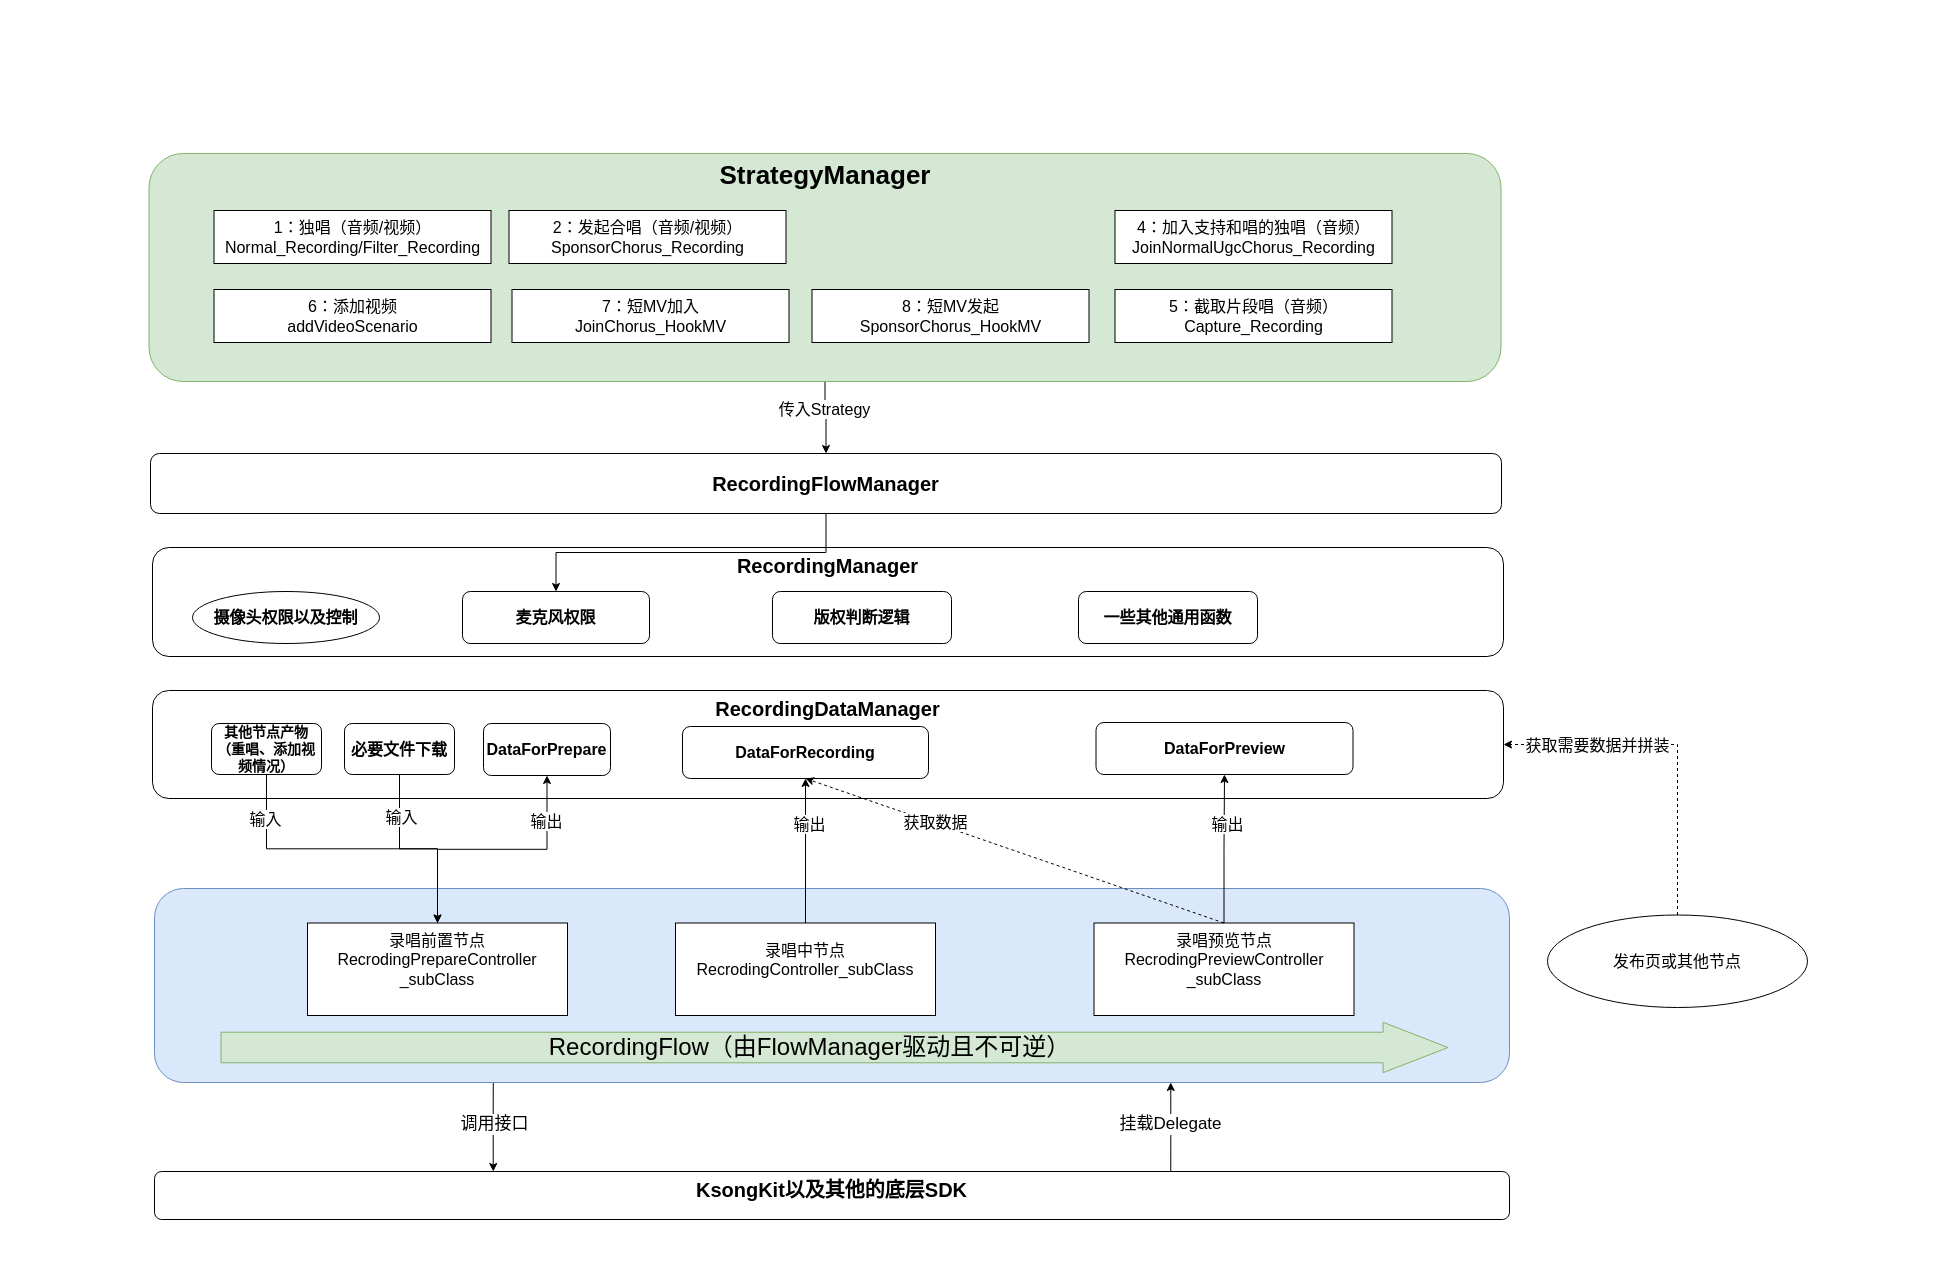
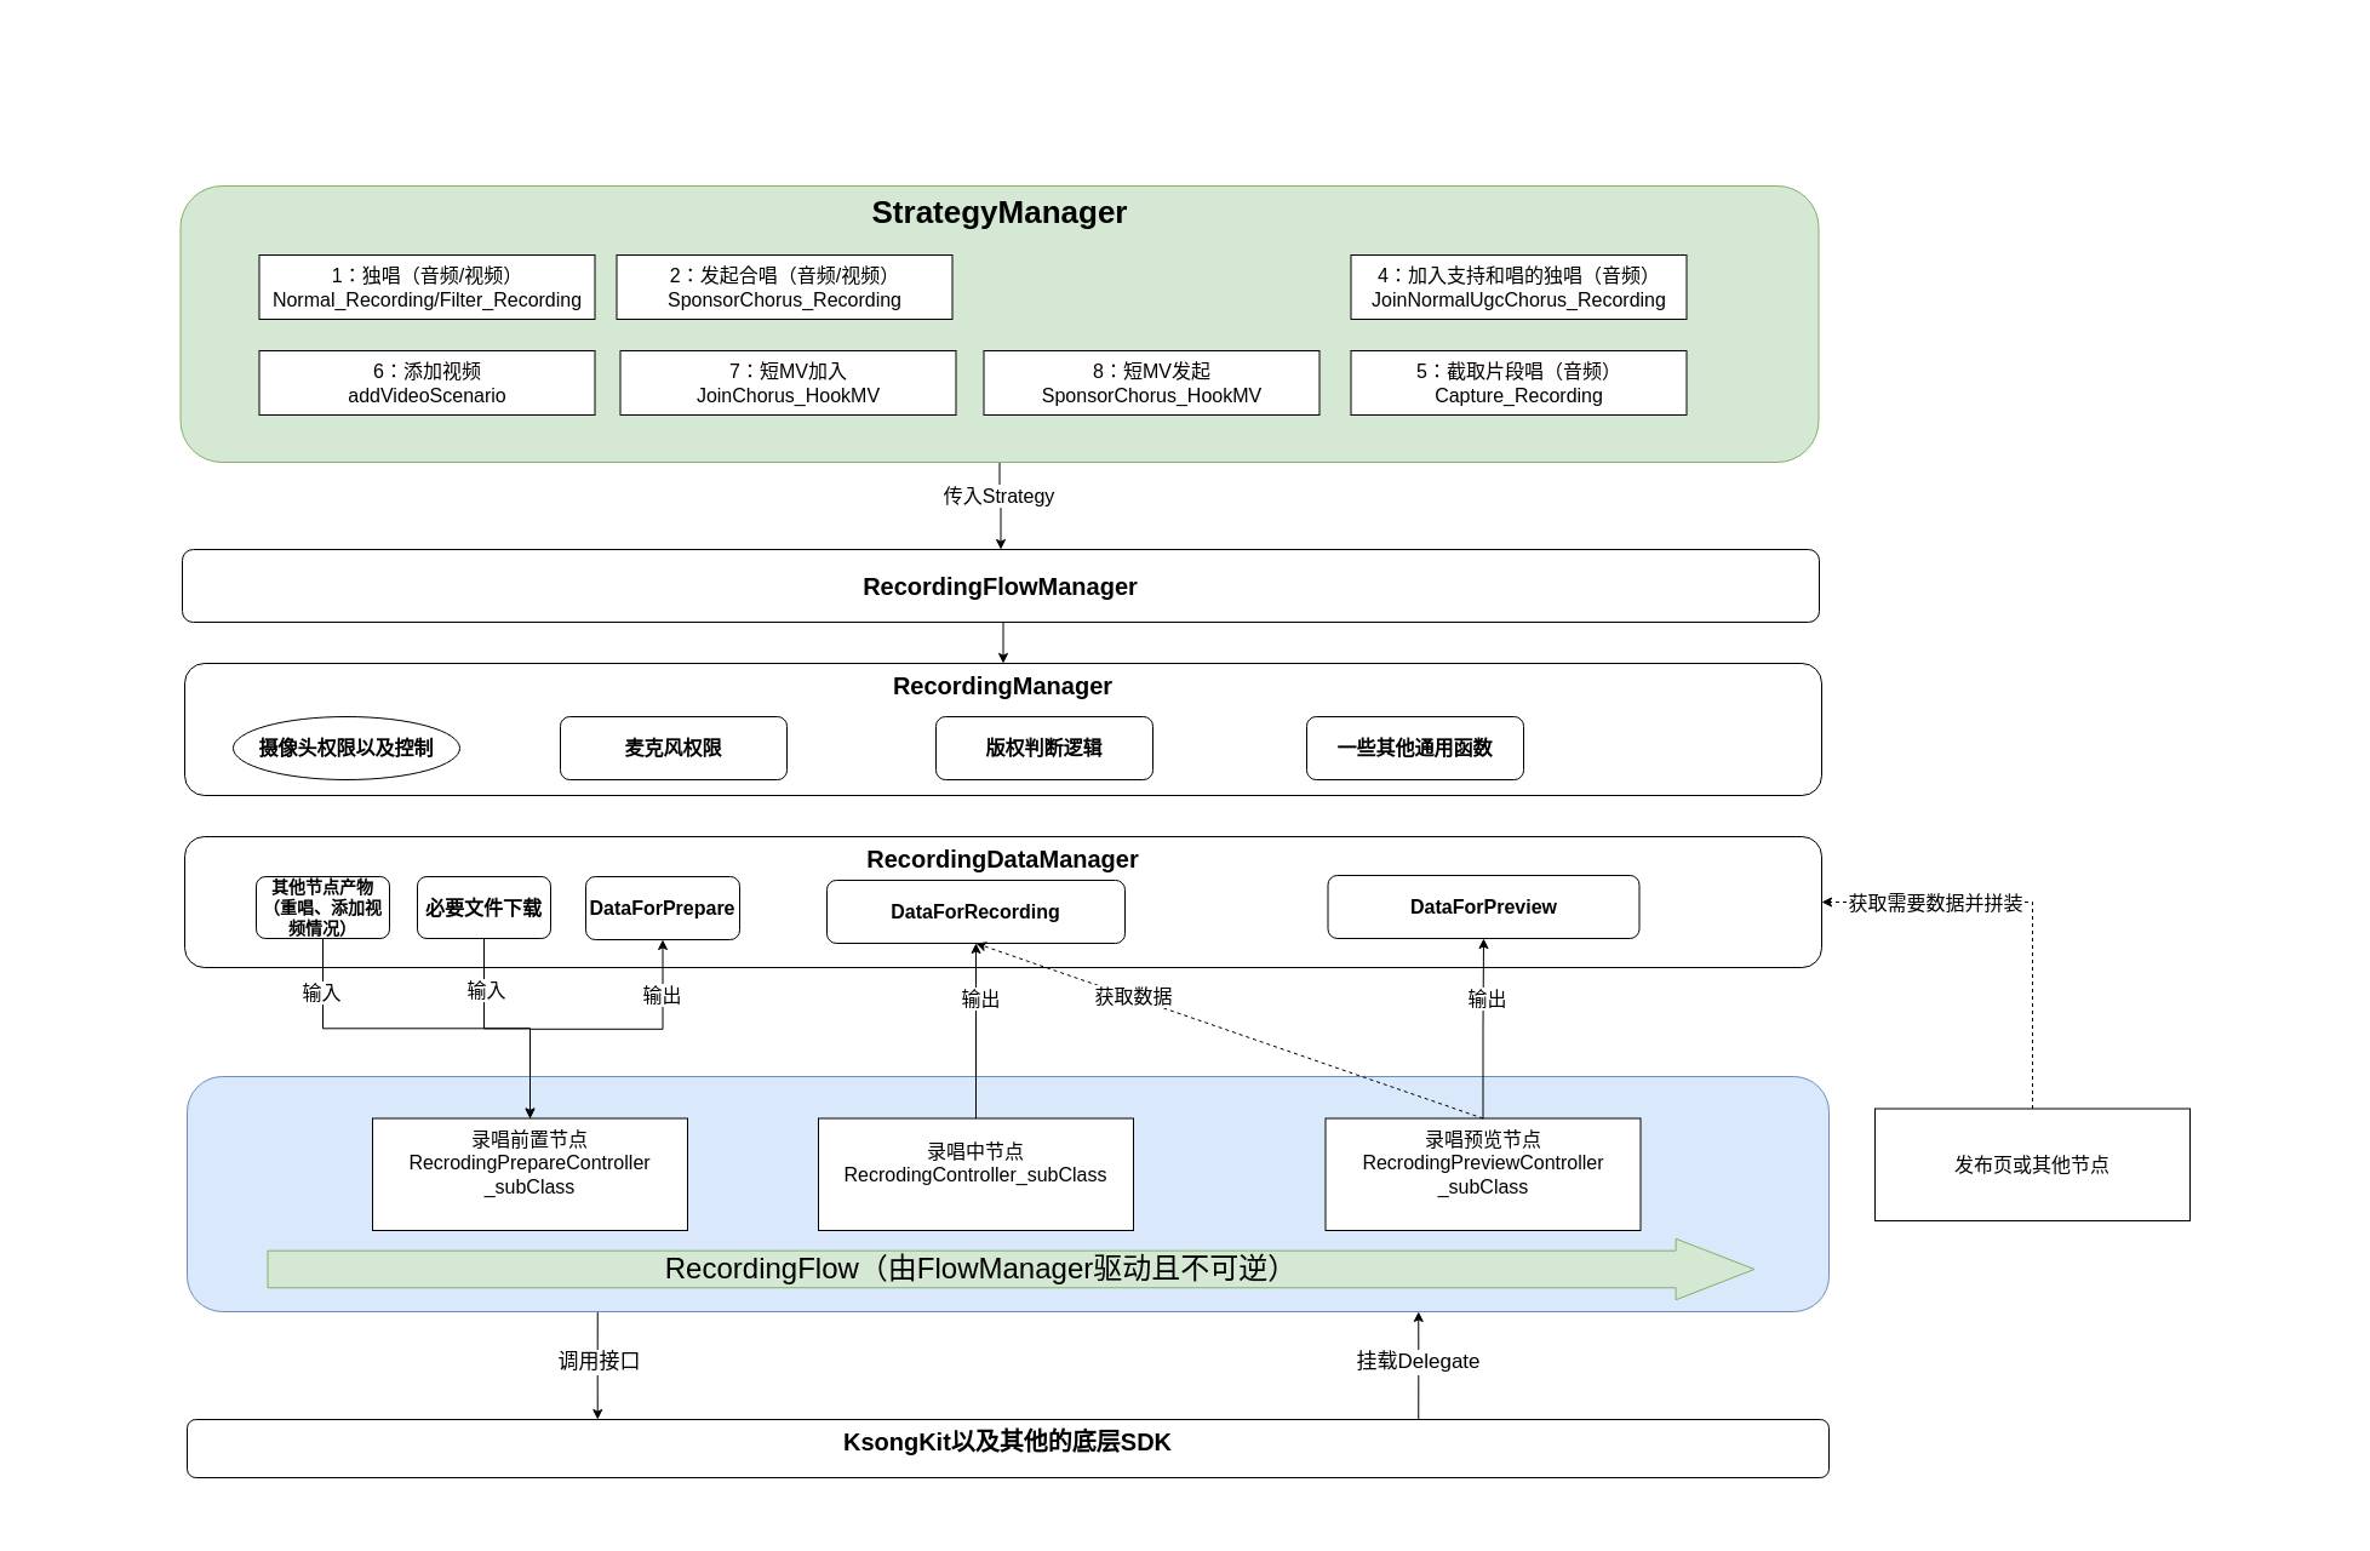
  <mxCell id="0" />
  <mxCell id="1" parent="0" />
  <mxCell id="2" style="edgeStyle=orthogonalEdgeStyle;rounded=0;orthogonalLoop=1;jettySize=auto;html=1;exitX=0.25;exitY=1;exitDx=0;exitDy=0;entryX=0.25;entryY=0;entryDx=0;entryDy=0;fontSize=24;endArrow=classic;endFill=1;" edge="1" parent="1" source="4" target="23"><mxGeometry relative="1" as="geometry" /></mxCell>
  <mxCell id="3" value="调用接口" style="edgeLabel;html=1;align=center;verticalAlign=middle;resizable=0;points=[];fontSize=17;" vertex="1" connectable="0" parent="2"><mxGeometry x="-0.273" relative="1" as="geometry"><mxPoint x="1" y="10" as="offset" /></mxGeometry></mxCell>
  <mxCell id="4" value="" style="rounded=1;whiteSpace=wrap;html=1;fontSize=20;verticalAlign=top;fillColor=#dae8fc;strokeColor=#6c8ebf;" parent="1" vertex="1"><mxGeometry x="154" y="888" width="1355" height="194" as="geometry" /></mxCell>
  <mxCell id="5" value="&lt;font style=&quot;font-size: 20px&quot;&gt;RecordingDataManager&lt;/font&gt;" style="rounded=1;whiteSpace=wrap;html=1;verticalAlign=top;fontStyle=1;fontSize=16;" parent="1" vertex="1"><mxGeometry x="152" y="690" width="1351" height="108" as="geometry" /></mxCell>
  <mxCell id="6" style="edgeStyle=orthogonalEdgeStyle;rounded=0;orthogonalLoop=1;jettySize=auto;html=1;exitX=0.5;exitY=1;exitDx=0;exitDy=0;entryX=0.5;entryY=0;entryDx=0;entryDy=0;fontSize=16;endArrow=classic;endFill=1;" edge="1" parent="1" source="8" target="15"><mxGeometry relative="1" as="geometry" /></mxCell>
  <mxCell id="7" value="传入Strategy" style="edgeLabel;html=1;align=center;verticalAlign=middle;resizable=0;points=[];fontSize=16;" vertex="1" connectable="0" parent="6"><mxGeometry x="-0.248" y="-1" relative="1" as="geometry"><mxPoint as="offset" /></mxGeometry></mxCell>
  <mxCell id="8" value="&lt;b&gt;&lt;font style=&quot;font-size: 26px&quot;&gt;StrategyManager&lt;/font&gt;&lt;/b&gt;" style="rounded=1;whiteSpace=wrap;html=1;verticalAlign=top;fillColor=#d5e8d4;strokeColor=#82b366;" parent="1" vertex="1"><mxGeometry x="148.5" y="153" width="1352" height="228" as="geometry" /></mxCell>
  <mxCell id="9" value="&lt;b&gt;&lt;font style=&quot;font-size: 20px&quot;&gt;RecordingManager&lt;/font&gt;&lt;/b&gt;" style="rounded=1;whiteSpace=wrap;html=1;verticalAlign=top;" parent="1" vertex="1"><mxGeometry x="152" y="547" width="1351" height="109" as="geometry" /></mxCell>
  <mxCell id="10" style="edgeStyle=orthogonalEdgeStyle;rounded=0;orthogonalLoop=1;jettySize=auto;html=1;exitX=0.5;exitY=0;exitDx=0;exitDy=0;entryX=0.5;entryY=1;entryDx=0;entryDy=0;fontSize=16;" edge="1" parent="1" source="14" target="16"><mxGeometry relative="1" as="geometry" /></mxCell>
  <mxCell id="11" value="输出" style="edgeLabel;html=1;align=center;verticalAlign=middle;resizable=0;points=[];fontSize=16;" vertex="1" connectable="0" parent="10"><mxGeometry x="0.651" y="1" relative="1" as="geometry"><mxPoint as="offset" /></mxGeometry></mxCell>
  <mxCell id="12" value="摄像头权限以及控制" style="ellipse;whiteSpace=wrap;html=1;verticalAlign=middle;fontStyle=1;fontSize=16;" parent="1" vertex="1"><mxGeometry x="192" y="591" width="187" height="52" as="geometry" /></mxCell>
- <mxCell id="13" style="edgeStyle=orthogonalEdgeStyle;rounded=0;orthogonalLoop=1;jettySize=auto;html=1;exitX=0.5;exitY=1;exitDx=0;exitDy=0;" parent="1" source="15" target="28" edge="1"><mxGeometry relative="1" as="geometry" /></mxCell>
+ <mxCell id="13" style="edgeStyle=orthogonalEdgeStyle;rounded=0;orthogonalLoop=1;jettySize=auto;html=1;exitX=0.5;exitY=1;exitDx=0;exitDy=0;entryX=0.5;entryY=0;entryDx=0;entryDy=0;" parent="1" source="15" target="9" edge="1"><mxGeometry relative="1" as="geometry" /></mxCell>
  <mxCell id="14" value="&lt;div style=&quot;font-size: 16px&quot;&gt;录唱前置节点&lt;/div&gt;&lt;div style=&quot;font-size: 16px&quot;&gt;RecrodingPrepareController&lt;/div&gt;&lt;div style=&quot;font-size: 16px&quot;&gt;_subClass&lt;/div&gt;&lt;div style=&quot;font-size: 16px&quot;&gt;&lt;br style=&quot;font-size: 16px&quot;&gt;&lt;/div&gt;" style="rounded=0;whiteSpace=wrap;html=1;fontSize=16;" parent="1" vertex="1"><mxGeometry x="307" y="922.5" width="260" height="92.5" as="geometry" /></mxCell>
  <mxCell id="15" value="RecordingFlowManager" style="rounded=1;whiteSpace=wrap;html=1;verticalAlign=middle;fontStyle=1;fontSize=20;" parent="1" vertex="1"><mxGeometry x="150" y="453" width="1351" height="60" as="geometry" /></mxCell>
  <mxCell id="16" value="DataForPrepare" style="rounded=1;whiteSpace=wrap;html=1;verticalAlign=middle;fontStyle=1;fontSize=16;" parent="1" vertex="1"><mxGeometry x="483" y="723" width="127" height="52" as="geometry" /></mxCell>
  <mxCell id="17" style="edgeStyle=orthogonalEdgeStyle;rounded=0;orthogonalLoop=1;jettySize=auto;html=1;exitX=0.5;exitY=1;exitDx=0;exitDy=0;entryX=0.5;entryY=0;entryDx=0;entryDy=0;fontSize=16;" edge="1" parent="1" source="19" target="14"><mxGeometry relative="1" as="geometry" /></mxCell>
  <mxCell id="18" value="输入" style="edgeLabel;html=1;align=center;verticalAlign=middle;resizable=0;points=[];fontSize=16;" vertex="1" connectable="0" parent="17"><mxGeometry x="-0.548" y="1" relative="1" as="geometry"><mxPoint as="offset" /></mxGeometry></mxCell>
  <mxCell id="19" value="必要文件下载" style="rounded=1;whiteSpace=wrap;html=1;verticalAlign=middle;fontStyle=1;fontSize=16;" parent="1" vertex="1"><mxGeometry x="344" y="723" width="110" height="51" as="geometry" /></mxCell>
  <mxCell id="20" value="版权判断逻辑" style="rounded=1;whiteSpace=wrap;html=1;verticalAlign=middle;fontStyle=1;fontSize=16;" parent="1" vertex="1"><mxGeometry x="772" y="591" width="179" height="52" as="geometry" /></mxCell>
  <mxCell id="21" style="edgeStyle=orthogonalEdgeStyle;rounded=0;orthogonalLoop=1;jettySize=auto;html=1;exitX=0.75;exitY=0;exitDx=0;exitDy=0;entryX=0.75;entryY=1;entryDx=0;entryDy=0;fontSize=24;endArrow=classic;endFill=1;" edge="1" parent="1" source="23" target="4"><mxGeometry relative="1" as="geometry" /></mxCell>
  <mxCell id="22" value="挂载Delegate" style="edgeLabel;html=1;align=center;verticalAlign=middle;resizable=0;points=[];fontSize=17;" vertex="1" connectable="0" parent="21"><mxGeometry x="0.088" y="1" relative="1" as="geometry"><mxPoint as="offset" /></mxGeometry></mxCell>
  <mxCell id="23" value="&lt;font style=&quot;font-size: 20px&quot;&gt;KsongKit以及其他的底层SDK&lt;/font&gt;" style="rounded=1;whiteSpace=wrap;html=1;verticalAlign=top;fontStyle=1;fontSize=16;" parent="1" vertex="1"><mxGeometry x="154" y="1171" width="1355" height="48" as="geometry" /></mxCell>
  <mxCell id="24" value="&amp;nbsp;&amp;nbsp;" style="text;html=1;strokeColor=none;fillColor=none;align=center;verticalAlign=middle;whiteSpace=wrap;rounded=0;fontSize=20;" parent="1" vertex="1"><mxGeometry x="20" y="20" width="40" height="20" as="geometry" /></mxCell>
  <mxCell id="25" value="&amp;nbsp;&amp;nbsp;" style="text;html=1;strokeColor=none;fillColor=none;align=center;verticalAlign=middle;whiteSpace=wrap;rounded=0;fontSize=20;" parent="1" vertex="1"><mxGeometry x="20" y="1238" width="40" height="20" as="geometry" /></mxCell>
  <mxCell id="26" value="&amp;nbsp;&amp;nbsp;" style="text;html=1;strokeColor=none;fillColor=none;align=center;verticalAlign=middle;whiteSpace=wrap;rounded=0;fontSize=20;" parent="1" vertex="1"><mxGeometry x="1894" y="1238" width="40" height="20" as="geometry" /></mxCell>
  <mxCell id="27" value="&amp;nbsp;&amp;nbsp;" style="text;html=1;strokeColor=none;fillColor=none;align=center;verticalAlign=middle;whiteSpace=wrap;rounded=0;fontSize=20;" parent="1" vertex="1"><mxGeometry x="1894" y="24" width="40" height="20" as="geometry" /></mxCell>
  <mxCell id="28" value="麦克风权限" style="rounded=1;whiteSpace=wrap;html=1;verticalAlign=middle;fontStyle=1;fontSize=16;" parent="1" vertex="1"><mxGeometry x="462" y="591" width="187" height="52" as="geometry" /></mxCell>
  <mxCell id="29" value="DataForRecording" style="rounded=1;whiteSpace=wrap;html=1;verticalAlign=middle;fontStyle=1;fontSize=16;" parent="1" vertex="1"><mxGeometry x="682" y="726" width="246" height="52" as="geometry" /></mxCell>
  <mxCell id="30" value="DataForPreview" style="rounded=1;whiteSpace=wrap;html=1;verticalAlign=middle;fontStyle=1;fontSize=16;" parent="1" vertex="1"><mxGeometry x="1095.5" y="722" width="257" height="52" as="geometry" /></mxCell>
  <mxCell id="31" style="edgeStyle=orthogonalEdgeStyle;rounded=0;orthogonalLoop=1;jettySize=auto;html=1;exitX=0.5;exitY=0;exitDx=0;exitDy=0;fontSize=16;" edge="1" parent="1" source="33" target="29"><mxGeometry relative="1" as="geometry" /></mxCell>
  <mxCell id="32" value="输出" style="edgeLabel;html=1;align=center;verticalAlign=middle;resizable=0;points=[];fontSize=16;" vertex="1" connectable="0" parent="31"><mxGeometry x="0.374" y="-3" relative="1" as="geometry"><mxPoint as="offset" /></mxGeometry></mxCell>
  <mxCell id="33" value="&lt;div style=&quot;font-size: 16px&quot;&gt;录唱中节点&lt;/div&gt;&lt;div style=&quot;font-size: 16px&quot;&gt;RecrodingController_subClass&lt;/div&gt;&lt;div style=&quot;font-size: 16px&quot;&gt;&lt;br style=&quot;font-size: 16px&quot;&gt;&lt;/div&gt;" style="rounded=0;whiteSpace=wrap;html=1;fontSize=16;" vertex="1" parent="1"><mxGeometry x="675" y="922.5" width="260" height="92.5" as="geometry" /></mxCell>
  <mxCell id="34" style="edgeStyle=orthogonalEdgeStyle;rounded=0;orthogonalLoop=1;jettySize=auto;html=1;exitX=0.5;exitY=0;exitDx=0;exitDy=0;entryX=0.5;entryY=1;entryDx=0;entryDy=0;fontSize=16;" edge="1" parent="1" source="36" target="30"><mxGeometry relative="1" as="geometry" /></mxCell>
  <mxCell id="35" value="输出" style="edgeLabel;html=1;align=center;verticalAlign=middle;resizable=0;points=[];fontSize=16;" vertex="1" connectable="0" parent="34"><mxGeometry x="0.342" y="-2" relative="1" as="geometry"><mxPoint as="offset" /></mxGeometry></mxCell>
  <mxCell id="36" value="&lt;div style=&quot;font-size: 16px&quot;&gt;录唱预览节点&lt;/div&gt;&lt;div style=&quot;font-size: 16px&quot;&gt;RecrodingPreviewController&lt;/div&gt;&lt;div style=&quot;font-size: 16px&quot;&gt;_subClass&lt;/div&gt;&lt;div style=&quot;font-size: 16px&quot;&gt;&lt;br style=&quot;font-size: 16px&quot;&gt;&lt;/div&gt;" style="rounded=0;whiteSpace=wrap;html=1;fontSize=16;" vertex="1" parent="1"><mxGeometry x="1093.5" y="922.5" width="260" height="92.5" as="geometry" /></mxCell>
  <mxCell id="37" style="edgeStyle=orthogonalEdgeStyle;rounded=0;orthogonalLoop=1;jettySize=auto;html=1;exitX=0.5;exitY=0;exitDx=0;exitDy=0;entryX=1;entryY=0.5;entryDx=0;entryDy=0;fontSize=16;dashed=1;" edge="1" parent="1" source="39" target="5"><mxGeometry relative="1" as="geometry" /></mxCell>
  <mxCell id="38" value="获取需要数据并拼装" style="edgeLabel;html=1;align=center;verticalAlign=middle;resizable=0;points=[];fontSize=16;" vertex="1" connectable="0" parent="37"><mxGeometry x="0.711" y="4" relative="1" as="geometry"><mxPoint x="44" y="-4" as="offset" /></mxGeometry></mxCell>
- <mxCell id="39" value="&lt;div style=&quot;font-size: 16px&quot;&gt;发布页或其他节点&lt;/div&gt;" style="ellipse;whiteSpace=wrap;html=1;fontSize=16;" vertex="1" parent="1"><mxGeometry x="1547" y="914.5" width="260" height="92.5" as="geometry" /></mxCell>
+ <mxCell id="39" value="&lt;div style=&quot;font-size: 16px&quot;&gt;发布页或其他节点&lt;/div&gt;" style="rounded=0;whiteSpace=wrap;html=1;fontSize=16;" vertex="1" parent="1"><mxGeometry x="1547" y="914.5" width="260" height="92.5" as="geometry" /></mxCell>
  <mxCell id="40" style="edgeStyle=orthogonalEdgeStyle;rounded=0;orthogonalLoop=1;jettySize=auto;html=1;exitX=0.5;exitY=1;exitDx=0;exitDy=0;entryX=0.5;entryY=0;entryDx=0;entryDy=0;fontSize=16;" edge="1" parent="1" source="42" target="14"><mxGeometry relative="1" as="geometry" /></mxCell>
  <mxCell id="41" value="输入" style="edgeLabel;html=1;align=center;verticalAlign=middle;resizable=0;points=[];fontSize=16;" vertex="1" connectable="0" parent="40"><mxGeometry x="-0.726" y="-2" relative="1" as="geometry"><mxPoint as="offset" /></mxGeometry></mxCell>
  <mxCell id="42" value="其他节点产物&lt;br style=&quot;font-size: 14px;&quot;&gt;（重唱、添加视频情况）" style="rounded=1;whiteSpace=wrap;html=1;verticalAlign=middle;fontStyle=1;fontSize=14;" vertex="1" parent="1"><mxGeometry x="211" y="723" width="110" height="51" as="geometry" /></mxCell>
  <mxCell id="43" value="" style="endArrow=classic;html=1;fontSize=16;entryX=0.5;entryY=1;entryDx=0;entryDy=0;exitX=0.5;exitY=0;exitDx=0;exitDy=0;dashed=1;endFill=1;" edge="1" parent="1" source="36" target="29"><mxGeometry width="50" height="50" relative="1" as="geometry"><mxPoint x="1128.5" y="932" as="sourcePoint" /><mxPoint x="870" y="794" as="targetPoint" /></mxGeometry></mxCell>
  <mxCell id="44" value="获取数据" style="edgeLabel;html=1;align=center;verticalAlign=middle;resizable=0;points=[];fontSize=16;" vertex="1" connectable="0" parent="43"><mxGeometry x="0.383" y="-1" relative="1" as="geometry"><mxPoint as="offset" /></mxGeometry></mxCell>
  <mxCell id="45" value="1：独唱（音频/视频）&#10;Normal_Recording/Filter_Recording" style="rounded=0;whiteSpace=wrap;html=1;fontSize=16;" parent="1" vertex="1"><mxGeometry x="213.5" y="210" width="277" height="53" as="geometry" /></mxCell>
  <mxCell id="46" value="&lt;div style=&quot;font-size: 16px;&quot;&gt;2：发起合唱（音频/视频）&lt;/div&gt;&lt;div style=&quot;font-size: 16px;&quot;&gt;SponsorChorus_Recording&lt;/div&gt;" style="rounded=0;whiteSpace=wrap;html=1;fontSize=16;" parent="1" vertex="1"><mxGeometry x="508.5" y="210" width="277" height="53" as="geometry" /></mxCell>
  <mxCell id="47" value="&lt;div style=&quot;font-size: 16px;&quot;&gt;4：加入支持和唱的独唱（音频）&lt;/div&gt;&lt;div style=&quot;font-size: 16px;&quot;&gt;JoinNormalUgcChorus_Recording&lt;/div&gt;" style="rounded=0;whiteSpace=wrap;html=1;fontSize=16;" parent="1" vertex="1"><mxGeometry x="1114.5" y="210" width="277" height="53" as="geometry" /></mxCell>
  <mxCell id="48" value="&lt;div style=&quot;font-size: 16px;&quot;&gt;5：截取片段唱（音频）&lt;/div&gt;&lt;div style=&quot;font-size: 16px;&quot;&gt;Capture_Recording&lt;/div&gt;" style="rounded=0;whiteSpace=wrap;html=1;fontSize=16;" parent="1" vertex="1"><mxGeometry x="1114.5" y="289" width="277" height="53" as="geometry" /></mxCell>
  <mxCell id="49" value="&lt;div style=&quot;font-size: 16px;&quot;&gt;6：添加视频&lt;/div&gt;&lt;div style=&quot;font-size: 16px;&quot;&gt;addVideoScenario&lt;/div&gt;" style="rounded=0;whiteSpace=wrap;html=1;fontSize=16;" parent="1" vertex="1"><mxGeometry x="213.5" y="289" width="277" height="53" as="geometry" /></mxCell>
  <mxCell id="50" value="" style="shape=flexArrow;endArrow=classic;html=1;fontSize=16;fillColor=#d5e8d4;strokeColor=#82b366;endWidth=18.824;endSize=21.294;width=30.588;" edge="1" parent="1"><mxGeometry width="50" height="50" relative="1" as="geometry"><mxPoint x="220" y="1047" as="sourcePoint" /><mxPoint x="1448" y="1047" as="targetPoint" /></mxGeometry></mxCell>
  <mxCell id="51" value="&lt;span style=&quot;font-size: 24px&quot;&gt;RecordingFlow（由FlowManager驱动且不可逆）&lt;/span&gt;" style="edgeLabel;html=1;align=center;verticalAlign=middle;resizable=0;points=[];fontSize=24;labelBackgroundColor=#D5E8D4;" vertex="1" connectable="0" parent="50"><mxGeometry x="-0.043" y="-1" relative="1" as="geometry"><mxPoint y="-2" as="offset" /></mxGeometry></mxCell>
  <mxCell id="52" value="&lt;div style=&quot;font-size: 16px;&quot;&gt;7：短MV加入&lt;/div&gt;&lt;div style=&quot;font-size: 16px;&quot;&gt;JoinChorus_HookMV&lt;/div&gt;" style="rounded=0;whiteSpace=wrap;html=1;fontSize=16;" parent="1" vertex="1"><mxGeometry x="511.5" y="289" width="277" height="53" as="geometry" /></mxCell>
  <mxCell id="53" value="&lt;div style=&quot;font-size: 16px;&quot;&gt;8：短MV发起&lt;/div&gt;&lt;div style=&quot;font-size: 16px;&quot;&gt;SponsorChorus_HookMV&lt;/div&gt;" style="rounded=0;whiteSpace=wrap;html=1;fontSize=16;" parent="1" vertex="1"><mxGeometry x="811.5" y="289" width="277" height="53" as="geometry" /></mxCell>
  <mxCell id="54" value="一些其他通用函数" style="rounded=1;whiteSpace=wrap;html=1;verticalAlign=middle;fontStyle=1;fontSize=16;" vertex="1" parent="1"><mxGeometry x="1078" y="591" width="179" height="52" as="geometry" /></mxCell>
